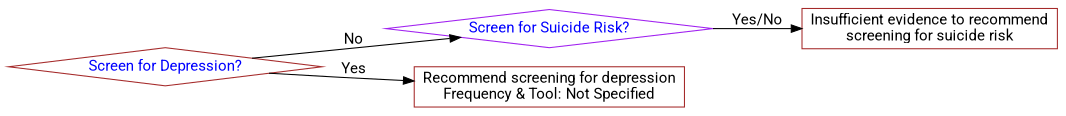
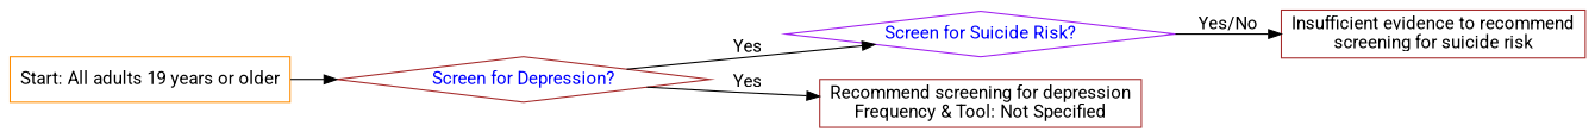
  digraph {
    fontname=Roboto
    rankdir=LR
    node [color=brown fontcolor=black fontname=Roboto shape=box]
    edge [fontname=Roboto]
+   n1 [color=darkorange label="Start: All adults 19 years or older"]
    n2 [fontcolor=blue label="Screen for Depression?" shape=diamond]
    n3 [color=purple fontcolor=blue label="Screen for Suicide Risk?" shape=diamond]
    n4 [label="Recommend screening for depression\nFrequency & Tool: Not Specified"]
    n5 [label="Insufficient evidence to recommend\nscreening for suicide risk"]
-   n2 -> n3 [label=No]
+   n1 -> n2
+   n2 -> n3 [label=Yes]
    n2 -> n4 [label=Yes]
    n3 -> n5 [label="Yes/No"]
  }
